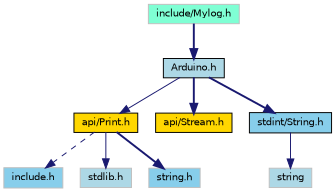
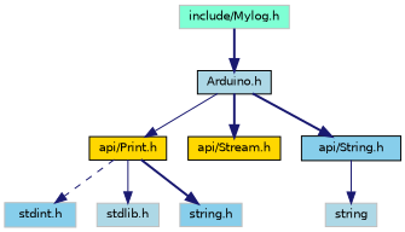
  digraph {
    node [color=grey75 fillcolor=lightblue fontname=Helvetica fontsize=10 shape=record style=filled]
    edge [color=midnightblue fontname=Helvetica fontsize=10 labelfontname=Helvetica labelfontsize=10 style=bold]
    n1 [fillcolor=aquamarine fontcolor=black height=0.2 label="include/Mylog.h" width=0.4]
    n2 [color=black height=0.2 label="Arduino.h" width=0.4]
    n3 [color=black fillcolor=gold height=0.2 label="api/Print.h" width=0.4]
    n4 [color=black fillcolor=gold height=0.2 label="api/Stream.h" width=0.4]
-   n5 [color=black fillcolor=skyblue height=0.2 label="stdint/String.h" width=0.4]
-   n6 [fillcolor=skyblue height=0.2 label="include.h" width=0.4]
+   n5 [color=black fillcolor=skyblue height=0.2 label="api/String.h" width=0.4]
+   n6 [fillcolor=skyblue height=0.2 label="stdint.h" width=0.4]
    n7 [height=0.2 label="stdlib.h" width=0.4]
    n8 [fillcolor=skyblue height=0.2 label="string.h" width=0.4]
    n9 [height=0.2 label=string width=0.4]
    n1 -> n2
    n2 -> n3 [style=solid]
    n2 -> n4
    n2 -> n5
    n3 -> n6 [style=dashed]
    n3 -> n7 [style=solid]
    n3 -> n8
    n5 -> n9 [style=solid]
  }
